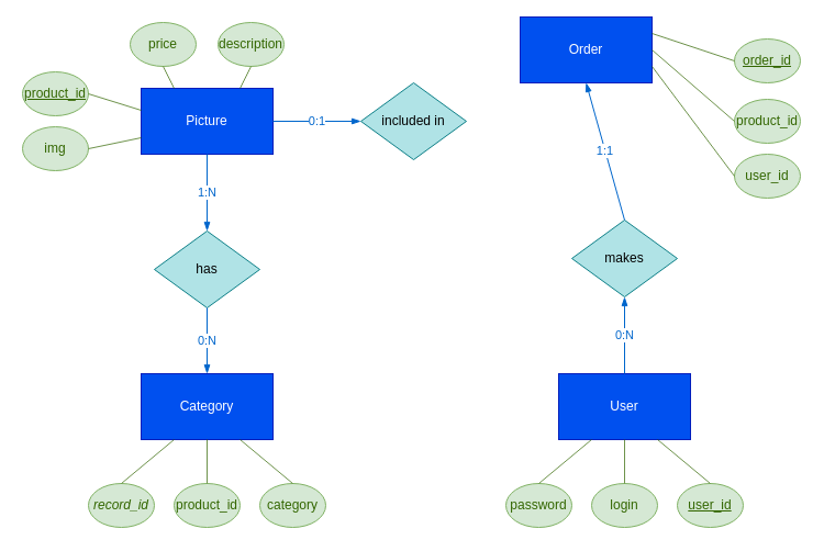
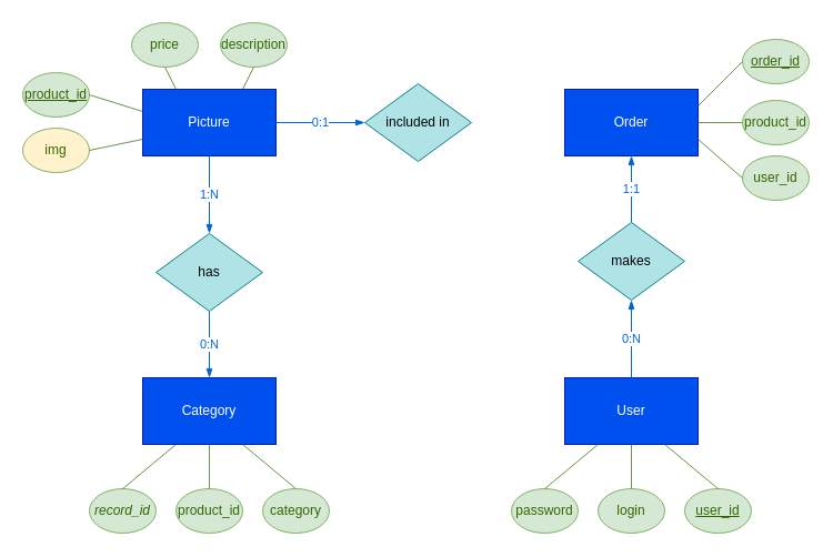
  <mxCell id="0" />
  <mxCell id="1" parent="0" />
  <mxCell id="2" value="Picture" style="rounded=0;whiteSpace=wrap;html=1;fillColor=#0050ef;strokeColor=#001DBC;fontColor=#ffffff;" vertex="1" parent="1"><mxGeometry x="128" y="80" width="120" height="60" as="geometry" /></mxCell>
  <mxCell id="3" value="&lt;u&gt;product_id&lt;/u&gt;" style="ellipse;whiteSpace=wrap;html=1;fillColor=#d5e8d4;strokeColor=#82b366;fontColor=#336600;" vertex="1" parent="1"><mxGeometry x="20" y="65" width="60" height="40" as="geometry" /></mxCell>
- <mxCell id="4" value="img" style="ellipse;whiteSpace=wrap;html=1;fillColor=#d5e8d4;strokeColor=#82b366;fontColor=#336600;" vertex="1" parent="1"><mxGeometry x="20" y="115" width="60" height="40" as="geometry" /></mxCell>
+ <mxCell id="4" value="img" style="ellipse;whiteSpace=wrap;html=1;fillColor=#fff2cc;strokeColor=#82b366;fontColor=#336600;" vertex="1" parent="1"><mxGeometry x="20" y="115" width="60" height="40" as="geometry" /></mxCell>
  <mxCell id="5" value="price&lt;span style=&quot;caret-color: rgba(0, 0, 0, 0); font-family: monospace; font-size: 0px; text-align: start;&quot;&gt;%3CmxGraphModel%3E%3Croot%3E%3CmxCell%20id%3D%220%22%2F%3E%3CmxCell%20id%3D%221%22%20parent%3D%220%22%2F%3E%3CmxCell%20id%3D%222%22%20value%3D%22id%22%20style%3D%22ellipse%3BwhiteSpace%3Dwrap%3Bhtml%3D1%3B%22%20vertex%3D%221%22%20parent%3D%221%22%3E%3CmxGeometry%20x%3D%22250%22%20y%3D%22280%22%20width%3D%2260%22%20height%3D%2240%22%20as%3D%22geometry%22%2F%3E%3C%2FmxCell%3E%3C%2Froot%3E%3C%2FmxGraphModel%3E&lt;/span&gt;" style="ellipse;whiteSpace=wrap;html=1;fillColor=#d5e8d4;strokeColor=#82b366;fontColor=#336600;" vertex="1" parent="1"><mxGeometry x="118" y="20" width="60" height="40" as="geometry" /></mxCell>
  <mxCell id="6" value="description" style="ellipse;whiteSpace=wrap;html=1;fillColor=#d5e8d4;strokeColor=#82b366;fontColor=#336600;" vertex="1" parent="1"><mxGeometry x="198" y="20" width="60" height="40" as="geometry" /></mxCell>
  <mxCell id="7" value="Category" style="rounded=0;whiteSpace=wrap;html=1;fillColor=#0050ef;fontColor=#ffffff;strokeColor=#001DBC;" vertex="1" parent="1"><mxGeometry x="128" y="340" width="120" height="60" as="geometry" /></mxCell>
  <mxCell id="8" value="User" style="rounded=0;whiteSpace=wrap;html=1;fillColor=#0050ef;fontColor=#ffffff;strokeColor=#001DBC;" vertex="1" parent="1"><mxGeometry x="508" y="340" width="120" height="60" as="geometry" /></mxCell>
  <mxCell id="9" value="included in" style="rhombus;whiteSpace=wrap;html=1;fillColor=#b0e3e6;strokeColor=#0e8088;" vertex="1" parent="1"><mxGeometry x="328" y="75" width="96" height="70" as="geometry" /></mxCell>
- <mxCell id="10" value="Order" style="rounded=0;whiteSpace=wrap;html=1;fillColor=#0050ef;fontColor=#ffffff;strokeColor=#001DBC;" vertex="1" parent="1"><mxGeometry x="473" y="15" width="120" height="60" as="geometry" /></mxCell>
+ <mxCell id="10" value="Order" style="rounded=0;whiteSpace=wrap;html=1;fillColor=#0050ef;fontColor=#ffffff;strokeColor=#001DBC;" vertex="1" parent="1"><mxGeometry x="508" y="80" width="120" height="60" as="geometry" /></mxCell>
  <mxCell id="11" value="&lt;u&gt;order_id&lt;/u&gt;" style="ellipse;whiteSpace=wrap;html=1;fillColor=#d5e8d4;strokeColor=#82b366;fontColor=#336600;" vertex="1" parent="1"><mxGeometry x="668" y="35" width="60" height="40" as="geometry" /></mxCell>
  <mxCell id="12" value="product_id" style="ellipse;whiteSpace=wrap;html=1;fillColor=#d5e8d4;strokeColor=#82b366;fontColor=#336600;" vertex="1" parent="1"><mxGeometry x="668" y="90" width="60" height="40" as="geometry" /></mxCell>
  <mxCell id="13" value="user_id" style="ellipse;whiteSpace=wrap;html=1;fillColor=#d5e8d4;strokeColor=#82b366;fontColor=#336600;" vertex="1" parent="1"><mxGeometry x="668" y="140" width="60" height="40" as="geometry" /></mxCell>
  <mxCell id="14" value="makes" style="rhombus;whiteSpace=wrap;html=1;fillColor=#b0e3e6;strokeColor=#0e8088;" vertex="1" parent="1"><mxGeometry x="520" y="200" width="96" height="70" as="geometry" /></mxCell>
  <mxCell id="15" value="&lt;u&gt;user_id&lt;/u&gt;" style="ellipse;whiteSpace=wrap;html=1;fillColor=#d5e8d4;strokeColor=#82b366;fontColor=#336600;" vertex="1" parent="1"><mxGeometry x="616" y="440" width="60" height="40" as="geometry" /></mxCell>
  <mxCell id="16" value="login&lt;span style=&quot;caret-color: rgba(0, 0, 0, 0); font-family: monospace; font-size: 0px; text-align: start;&quot;&gt;%3CmxGraphModel%3E%3Croot%3E%3CmxCell%20id%3D%220%22%2F%3E%3CmxCell%20id%3D%221%22%20parent%3D%220%22%2F%3E%3CmxCell%20id%3D%222%22%20value%3D%22user_id%22%20style%3D%22ellipse%3BwhiteSpace%3Dwrap%3Bhtml%3D1%3B%22%20vertex%3D%221%22%20parent%3D%221%22%3E%3CmxGeometry%20x%3D%22710%22%20y%3D%22270%22%20width%3D%2260%22%20height%3D%2240%22%20as%3D%22geometry%22%2F%3E%3C%2FmxCell%3E%3C%2Froot%3E%3C%2FmxGraphModel%3E&lt;/span&gt;" style="ellipse;whiteSpace=wrap;html=1;fillColor=#d5e8d4;strokeColor=#82b366;fontColor=#336600;" vertex="1" parent="1"><mxGeometry x="538" y="440" width="60" height="40" as="geometry" /></mxCell>
  <mxCell id="17" value="password" style="ellipse;whiteSpace=wrap;html=1;fillColor=#d5e8d4;strokeColor=#82b366;fontColor=#336600;" vertex="1" parent="1"><mxGeometry x="460" y="440" width="60" height="40" as="geometry" /></mxCell>
  <mxCell id="18" value="has" style="rhombus;whiteSpace=wrap;html=1;fillColor=#b0e3e6;strokeColor=#0e8088;" vertex="1" parent="1"><mxGeometry x="140" y="210" width="96" height="70" as="geometry" /></mxCell>
  <mxCell id="19" value="&lt;i&gt;record_id&lt;/i&gt;" style="ellipse;whiteSpace=wrap;html=1;fillColor=#d5e8d4;strokeColor=#82b366;fontColor=#336600;" vertex="1" parent="1"><mxGeometry x="80" y="440" width="60" height="40" as="geometry" /></mxCell>
  <mxCell id="20" value="product_id" style="ellipse;whiteSpace=wrap;html=1;fillColor=#d5e8d4;strokeColor=#82b366;fontColor=#336600;" vertex="1" parent="1"><mxGeometry x="158" y="440" width="60" height="40" as="geometry" /></mxCell>
  <mxCell id="21" value="category" style="ellipse;whiteSpace=wrap;html=1;fillColor=#d5e8d4;strokeColor=#82b366;fontColor=#336600;" vertex="1" parent="1"><mxGeometry x="236" y="440" width="60" height="40" as="geometry" /></mxCell>
  <mxCell id="22" value="&lt;font color=&quot;#0066cc&quot;&gt;0:N&lt;/font&gt;" style="endArrow=blockThin;endFill=1;html=1;rounded=0;exitX=0.5;exitY=0;exitDx=0;exitDy=0;entryX=0.5;entryY=1;entryDx=0;entryDy=0;fillColor=#0050ef;strokeColor=#0066CC;" edge="1" parent="1" source="8" target="14"><mxGeometry width="160" relative="1" as="geometry"><mxPoint x="330" y="280" as="sourcePoint" /><mxPoint x="490" y="280" as="targetPoint" /></mxGeometry></mxCell>
  <mxCell id="23" value="&lt;font color=&quot;#0066cc&quot;&gt;1:1&lt;/font&gt;" style="endArrow=blockThin;endFill=1;html=1;rounded=0;exitX=0.5;exitY=0;exitDx=0;exitDy=0;entryX=0.5;entryY=1;entryDx=0;entryDy=0;fillColor=#0050ef;strokeColor=#0066CC;" edge="1" parent="1" source="14" target="10"><mxGeometry width="160" relative="1" as="geometry"><mxPoint x="576" y="350" as="sourcePoint" /><mxPoint x="558" y="150" as="targetPoint" /></mxGeometry></mxCell>
  <mxCell id="24" value="&lt;font color=&quot;#0066cc&quot;&gt;0:1&lt;/font&gt;" style="endArrow=blockThin;endFill=1;html=1;rounded=0;exitX=1;exitY=0.5;exitDx=0;exitDy=0;entryX=0;entryY=0.5;entryDx=0;entryDy=0;fillColor=#0050ef;strokeColor=#0066CC;" edge="1" parent="1" source="2" target="9"><mxGeometry width="160" relative="1" as="geometry"><mxPoint x="578" y="210" as="sourcePoint" /><mxPoint x="578" y="150" as="targetPoint" /></mxGeometry></mxCell>
  <mxCell id="25" value="&lt;font color=&quot;#0066cc&quot;&gt;1:N&lt;/font&gt;" style="endArrow=blockThin;endFill=1;html=1;rounded=0;exitX=0.5;exitY=1;exitDx=0;exitDy=0;entryX=0.5;entryY=0;entryDx=0;entryDy=0;fillColor=#0050ef;strokeColor=#0066CC;" edge="1" parent="1" source="2" target="18"><mxGeometry width="160" relative="1" as="geometry"><mxPoint x="598" y="230" as="sourcePoint" /><mxPoint x="598" y="170" as="targetPoint" /><Array as="points" /></mxGeometry></mxCell>
  <mxCell id="26" value="&lt;font color=&quot;#0066cc&quot;&gt;0:N&lt;/font&gt;" style="endArrow=blockThin;endFill=1;html=1;rounded=0;exitX=0.5;exitY=1;exitDx=0;exitDy=0;entryX=0.5;entryY=0;entryDx=0;entryDy=0;fillColor=#0050ef;strokeColor=#0066CC;" edge="1" parent="1" source="18" target="7"><mxGeometry width="160" relative="1" as="geometry"><mxPoint x="618" y="250" as="sourcePoint" /><mxPoint x="618" y="190" as="targetPoint" /></mxGeometry></mxCell>
  <mxCell id="27" value="" style="endArrow=none;html=1;fontColor=#336600;exitX=1;exitY=0.5;exitDx=0;exitDy=0;entryX=0;entryY=0.75;entryDx=0;entryDy=0;strokeWidth=1;rounded=0;opacity=70;strokeColor=#336600;" edge="1" parent="1" source="4" target="2"><mxGeometry width="50" height="50" relative="1" as="geometry"><mxPoint x="378" y="340" as="sourcePoint" /><mxPoint x="428" y="290" as="targetPoint" /></mxGeometry></mxCell>
  <mxCell id="28" value="" style="endArrow=none;html=1;fontColor=#336600;exitX=1;exitY=0.5;exitDx=0;exitDy=0;strokeWidth=1;rounded=0;opacity=70;strokeColor=#336600;" edge="1" parent="1" source="3"><mxGeometry width="50" height="50" relative="1" as="geometry"><mxPoint x="98" y="120" as="sourcePoint" /><mxPoint x="128" y="100" as="targetPoint" /></mxGeometry></mxCell>
  <mxCell id="29" value="" style="endArrow=none;html=1;fontColor=#336600;exitX=0.5;exitY=1;exitDx=0;exitDy=0;entryX=0.25;entryY=0;entryDx=0;entryDy=0;strokeWidth=1;rounded=0;opacity=70;strokeColor=#336600;" edge="1" parent="1" source="5" target="2"><mxGeometry width="50" height="50" relative="1" as="geometry"><mxPoint x="108" y="130" as="sourcePoint" /><mxPoint x="148" y="130" as="targetPoint" /></mxGeometry></mxCell>
  <mxCell id="30" value="" style="endArrow=none;html=1;fontColor=#336600;exitX=0.5;exitY=1;exitDx=0;exitDy=0;entryX=0.75;entryY=0;entryDx=0;entryDy=0;strokeWidth=1;rounded=0;opacity=70;strokeColor=#336600;" edge="1" parent="1" source="6" target="2"><mxGeometry width="50" height="50" relative="1" as="geometry"><mxPoint x="118" y="140" as="sourcePoint" /><mxPoint x="158" y="140" as="targetPoint" /></mxGeometry></mxCell>
  <mxCell id="31" value="" style="endArrow=none;html=1;fontColor=#336600;exitX=0;exitY=0.5;exitDx=0;exitDy=0;entryX=1;entryY=0.25;entryDx=0;entryDy=0;strokeWidth=1;rounded=0;opacity=70;strokeColor=#336600;" edge="1" parent="1" source="11" target="10"><mxGeometry width="50" height="50" relative="1" as="geometry"><mxPoint x="90" y="95" as="sourcePoint" /><mxPoint x="138" y="110" as="targetPoint" /></mxGeometry></mxCell>
  <mxCell id="32" value="" style="endArrow=none;html=1;fontColor=#336600;exitX=1;exitY=0.5;exitDx=0;exitDy=0;entryX=0;entryY=0.5;entryDx=0;entryDy=0;strokeWidth=1;rounded=0;opacity=70;strokeColor=#336600;" edge="1" parent="1" source="10" target="12"><mxGeometry width="50" height="50" relative="1" as="geometry"><mxPoint x="238" y="190" as="sourcePoint" /><mxPoint x="796" y="195" as="targetPoint" /></mxGeometry></mxCell>
  <mxCell id="33" value="" style="endArrow=none;html=1;fontColor=#336600;exitX=1;exitY=0.75;exitDx=0;exitDy=0;entryX=0;entryY=0.5;entryDx=0;entryDy=0;strokeWidth=1;rounded=0;opacity=70;strokeColor=#336600;" edge="1" parent="1" source="10" target="13"><mxGeometry width="50" height="50" relative="1" as="geometry"><mxPoint x="110" y="115" as="sourcePoint" /><mxPoint x="158" y="130" as="targetPoint" /></mxGeometry></mxCell>
  <mxCell id="34" value="" style="endArrow=none;html=1;fontColor=#336600;exitX=0.25;exitY=1;exitDx=0;exitDy=0;entryX=0.5;entryY=0;entryDx=0;entryDy=0;strokeWidth=1;rounded=0;opacity=70;strokeColor=#336600;" edge="1" parent="1" source="7" target="19"><mxGeometry width="50" height="50" relative="1" as="geometry"><mxPoint x="120" y="125" as="sourcePoint" /><mxPoint x="308" y="340" as="targetPoint" /></mxGeometry></mxCell>
  <mxCell id="35" value="" style="endArrow=none;html=1;fontColor=#336600;exitX=0.5;exitY=1;exitDx=0;exitDy=0;entryX=0.5;entryY=0;entryDx=0;entryDy=0;fontStyle=0;strokeWidth=1;rounded=0;opacity=70;strokeColor=#336600;" edge="1" parent="1" source="7" target="20"><mxGeometry width="50" height="50" relative="1" as="geometry"><mxPoint x="130" y="135" as="sourcePoint" /><mxPoint x="178" y="150" as="targetPoint" /></mxGeometry></mxCell>
  <mxCell id="36" value="" style="endArrow=none;html=1;fontColor=#336600;exitX=0.75;exitY=1;exitDx=0;exitDy=0;entryX=0.5;entryY=0;entryDx=0;entryDy=0;strokeWidth=1;rounded=0;opacity=70;strokeColor=#336600;" edge="1" parent="1" source="7" target="21"><mxGeometry width="50" height="50" relative="1" as="geometry"><mxPoint x="140" y="145" as="sourcePoint" /><mxPoint x="188" y="160" as="targetPoint" /></mxGeometry></mxCell>
  <mxCell id="37" value="" style="endArrow=none;html=1;fontColor=#336600;exitX=0.25;exitY=1;exitDx=0;exitDy=0;entryX=0.5;entryY=0;entryDx=0;entryDy=0;strokeWidth=1;rounded=0;opacity=70;strokeColor=#336600;" edge="1" parent="1" source="8" target="17"><mxGeometry width="50" height="50" relative="1" as="geometry"><mxPoint x="150" y="155" as="sourcePoint" /><mxPoint x="198" y="170" as="targetPoint" /></mxGeometry></mxCell>
  <mxCell id="38" value="" style="endArrow=none;html=1;fontColor=#336600;exitX=0.5;exitY=1;exitDx=0;exitDy=0;entryX=0.5;entryY=0;entryDx=0;entryDy=0;strokeWidth=1;rounded=0;opacity=70;strokeColor=#336600;" edge="1" parent="1" source="8" target="16"><mxGeometry width="50" height="50" relative="1" as="geometry"><mxPoint x="160" y="165" as="sourcePoint" /><mxPoint x="208" y="180" as="targetPoint" /></mxGeometry></mxCell>
  <mxCell id="39" value="" style="endArrow=none;html=1;rounded=0;fontColor=#336600;exitX=0.75;exitY=1;exitDx=0;exitDy=0;entryX=0.5;entryY=0;entryDx=0;entryDy=0;opacity=70;strokeColor=#336600;" edge="1" parent="1" source="8" target="15"><mxGeometry width="50" height="50" relative="1" as="geometry"><mxPoint x="170" y="175" as="sourcePoint" /><mxPoint x="218" y="190" as="targetPoint" /></mxGeometry></mxCell>
